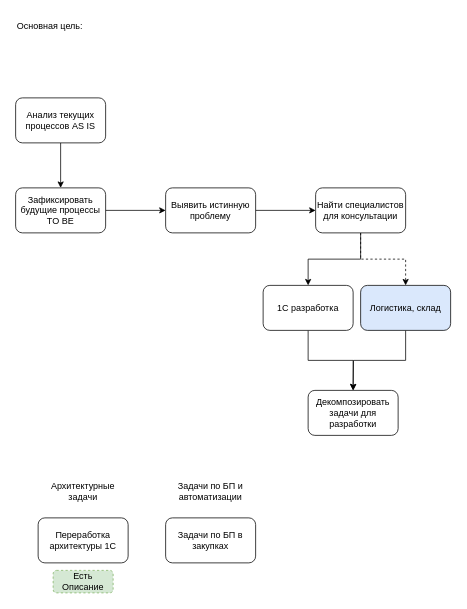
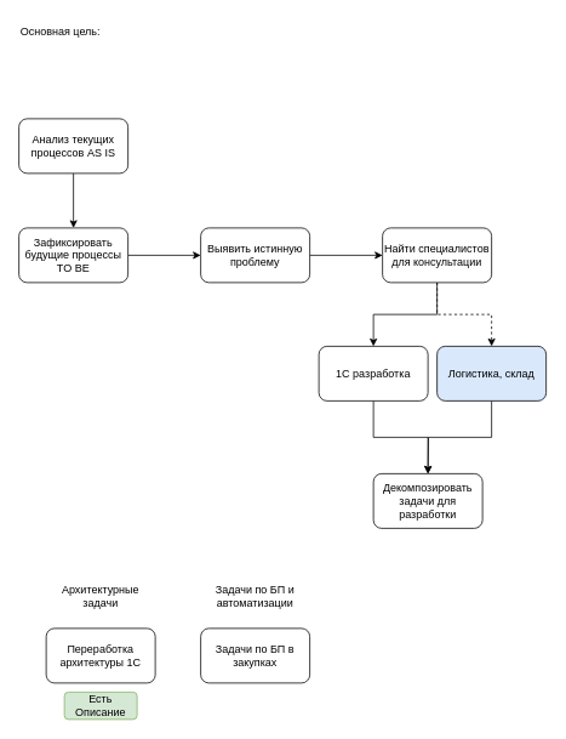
  <mxCell id="0" />
  <mxCell id="1" parent="0" />
  <mxCell id="2" value="Основная цель:" style="text;html=1;align=left;verticalAlign=middle;whiteSpace=wrap;rounded=0;" vertex="1" parent="1"><mxGeometry x="20" y="20" width="330" height="30" as="geometry" /></mxCell>
  <mxCell id="3" value="" style="edgeStyle=orthogonalEdgeStyle;rounded=0;orthogonalLoop=1;jettySize=auto;html=1;" edge="1" parent="1" source="4" target="6"><mxGeometry relative="1" as="geometry" /></mxCell>
  <mxCell id="4" value="Анализ текущих процессов AS IS" style="rounded=1;whiteSpace=wrap;html=1;" vertex="1" parent="1"><mxGeometry x="20" y="130" width="120" height="60" as="geometry" /></mxCell>
  <mxCell id="5" value="" style="edgeStyle=orthogonalEdgeStyle;rounded=0;orthogonalLoop=1;jettySize=auto;html=1;" edge="1" parent="1" source="6" target="8"><mxGeometry relative="1" as="geometry" /></mxCell>
  <mxCell id="6" value="Зафиксировать будущие процессы TO BE" style="rounded=1;whiteSpace=wrap;html=1;" vertex="1" parent="1"><mxGeometry x="20" y="250" width="120" height="60" as="geometry" /></mxCell>
  <mxCell id="7" value="" style="edgeStyle=orthogonalEdgeStyle;rounded=0;orthogonalLoop=1;jettySize=auto;html=1;" edge="1" parent="1" source="8" target="11"><mxGeometry relative="1" as="geometry" /></mxCell>
  <mxCell id="8" value="Выявить истинную проблему" style="rounded=1;whiteSpace=wrap;html=1;" vertex="1" parent="1"><mxGeometry x="220" y="250" width="120" height="60" as="geometry" /></mxCell>
  <mxCell id="9" value="" style="edgeStyle=orthogonalEdgeStyle;rounded=0;orthogonalLoop=1;jettySize=auto;html=1;" edge="1" parent="1" source="11" target="13"><mxGeometry relative="1" as="geometry" /></mxCell>
  <mxCell id="10" value="" style="edgeStyle=orthogonalEdgeStyle;rounded=0;orthogonalLoop=1;jettySize=auto;html=1;dashed=1;" edge="1" parent="1" source="11" target="15"><mxGeometry relative="1" as="geometry" /></mxCell>
  <mxCell id="11" value="Найти специалистов для консультации" style="rounded=1;whiteSpace=wrap;html=1;" vertex="1" parent="1"><mxGeometry x="420" y="250" width="120" height="60" as="geometry" /></mxCell>
  <mxCell id="12" style="edgeStyle=orthogonalEdgeStyle;rounded=0;orthogonalLoop=1;jettySize=auto;html=1;entryX=0.5;entryY=0;entryDx=0;entryDy=0;" edge="1" parent="1" source="13" target="16"><mxGeometry relative="1" as="geometry" /></mxCell>
  <mxCell id="13" value="1С разработка" style="rounded=1;whiteSpace=wrap;html=1;" vertex="1" parent="1"><mxGeometry x="350" y="380" width="120" height="60" as="geometry" /></mxCell>
  <mxCell id="14" style="edgeStyle=orthogonalEdgeStyle;rounded=0;orthogonalLoop=1;jettySize=auto;html=1;exitX=0.5;exitY=1;exitDx=0;exitDy=0;" edge="1" parent="1" source="15"><mxGeometry relative="1" as="geometry"><mxPoint x="470" y="520" as="targetPoint" /></mxGeometry></mxCell>
  <mxCell id="15" value="Логистика, склад" style="rounded=1;whiteSpace=wrap;html=1;fillColor=#dae8fc;" vertex="1" parent="1"><mxGeometry x="480" y="380" width="120" height="60" as="geometry" /></mxCell>
  <mxCell id="16" value="Декомпозировать задачи для разработки" style="rounded=1;whiteSpace=wrap;html=1;" vertex="1" parent="1"><mxGeometry x="410" y="520" width="120" height="60" as="geometry" /></mxCell>
  <mxCell id="17" value="Переработка архитектуры 1С" style="rounded=1;whiteSpace=wrap;html=1;" vertex="1" parent="1"><mxGeometry x="50" y="690" width="120" height="60" as="geometry" /></mxCell>
  <mxCell id="18" value="Задачи по БП в закупках" style="rounded=1;whiteSpace=wrap;html=1;" vertex="1" parent="1"><mxGeometry x="220" y="690" width="120" height="60" as="geometry" /></mxCell>
  <mxCell id="19" value="Архитектурные задачи" style="text;html=1;align=center;verticalAlign=middle;whiteSpace=wrap;rounded=0;" vertex="1" parent="1"><mxGeometry x="50" y="640" width="120" height="30" as="geometry" /></mxCell>
  <mxCell id="20" value="Задачи по БП и автоматизации" style="text;html=1;align=center;verticalAlign=middle;whiteSpace=wrap;rounded=0;" vertex="1" parent="1"><mxGeometry x="220" y="640" width="120" height="30" as="geometry" /></mxCell>
- <mxCell id="21" value="Есть Описание" style="rounded=1;whiteSpace=wrap;html=1;fillColor=#d5e8d4;strokeColor=#82b366;dashed=1;" vertex="1" parent="1"><mxGeometry x="70" y="760" width="80" height="30" as="geometry" /></mxCell>
+ <mxCell id="21" value="Есть Описание" style="rounded=1;whiteSpace=wrap;html=1;fillColor=#d5e8d4;strokeColor=#82b366;" vertex="1" parent="1"><mxGeometry x="70" y="760" width="80" height="30" as="geometry" /></mxCell>
